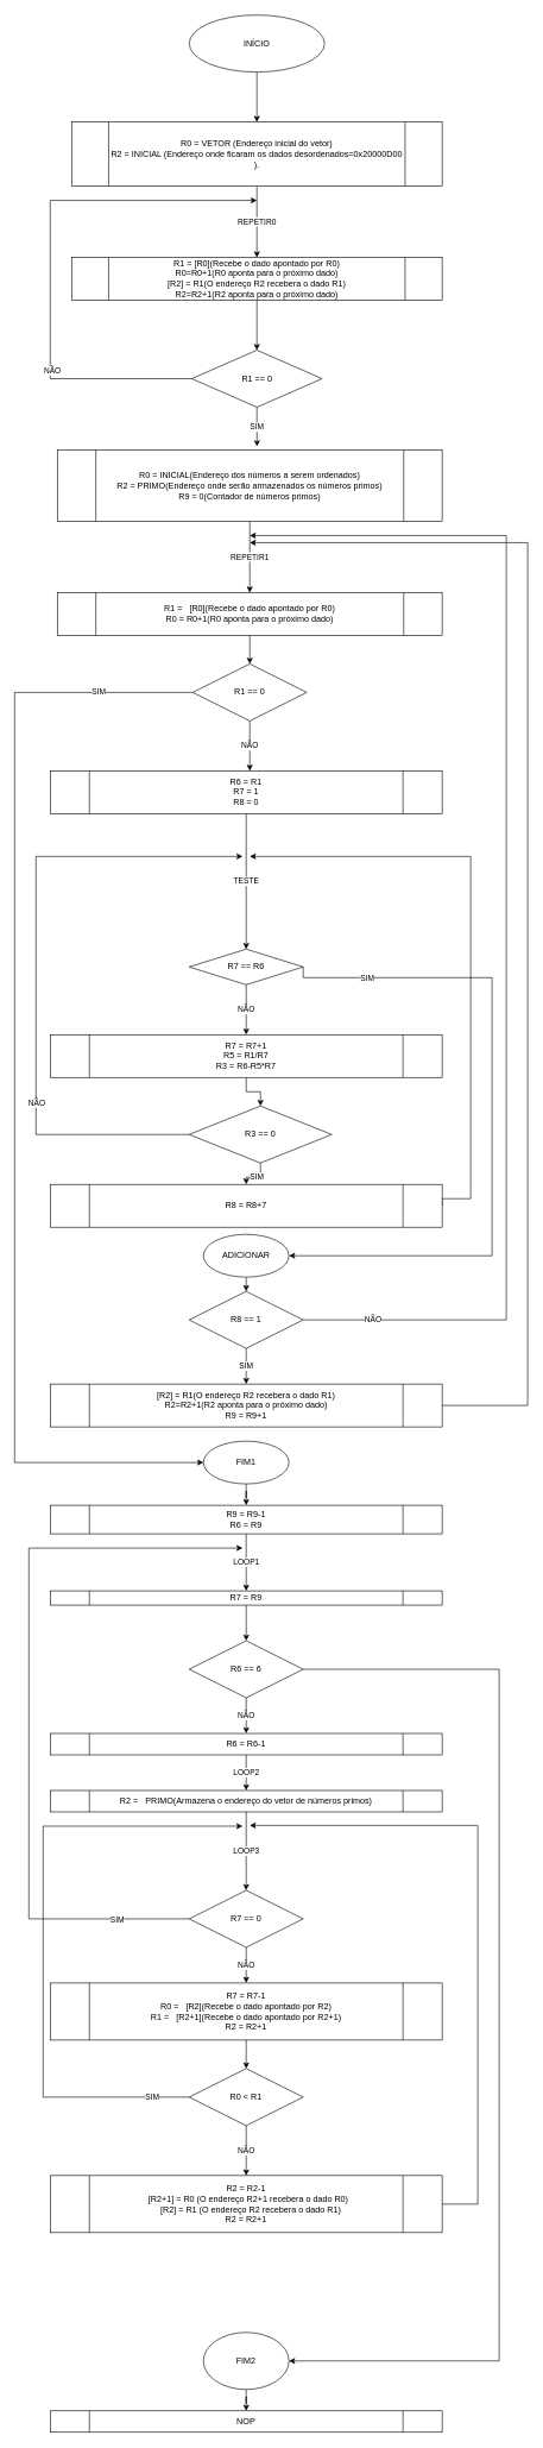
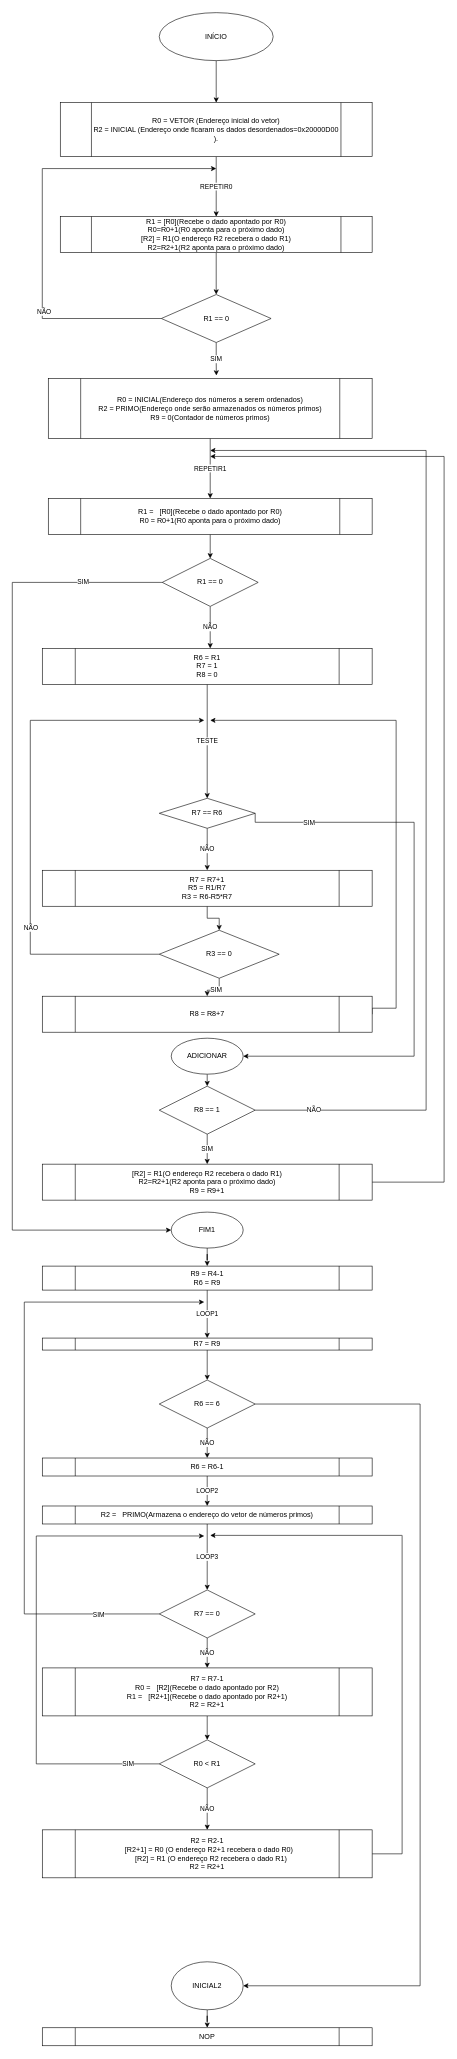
  <mxCell id="0" />
  <mxCell id="1" parent="0" />
  <mxCell id="2" value="" style="edgeStyle=orthogonalEdgeStyle;rounded=0;orthogonalLoop=1;jettySize=auto;html=1;" edge="1" parent="1" source="3" target="5"><mxGeometry relative="1" as="geometry" /></mxCell>
  <mxCell id="3" value="INÍCIO" style="ellipse;whiteSpace=wrap;html=1;" vertex="1" parent="1"><mxGeometry x="265" y="20" width="189.99" height="80" as="geometry" /></mxCell>
  <mxCell id="4" value="REPETIR0" style="edgeStyle=orthogonalEdgeStyle;rounded=0;orthogonalLoop=1;jettySize=auto;html=1;entryX=0.5;entryY=0;entryDx=0;entryDy=0;" edge="1" parent="1" source="5" target="7"><mxGeometry relative="1" as="geometry" /></mxCell>
  <mxCell id="5" value="R0 = VETOR (Endereço inicial do vetor)&lt;br&gt;R2 = INICIAL (Endereço onde ficaram os dados desordenados=0x20000D00&lt;br&gt;)." style="shape=process;whiteSpace=wrap;html=1;backgroundOutline=1;" vertex="1" parent="1"><mxGeometry x="100" y="170" width="520" height="90" as="geometry" /></mxCell>
  <mxCell id="6" style="edgeStyle=orthogonalEdgeStyle;rounded=0;orthogonalLoop=1;jettySize=auto;html=1;exitX=0.5;exitY=1;exitDx=0;exitDy=0;entryX=0.5;entryY=0;entryDx=0;entryDy=0;" edge="1" parent="1" source="7" target="11"><mxGeometry relative="1" as="geometry" /></mxCell>
  <mxCell id="7" value="R1 =&amp;nbsp;[R0](Recebe o dado apontado por R0)&lt;br&gt;R0=R0+1(R0 aponta para o próximo dado)&lt;br&gt;[R2] = R1(O endereço R2 recebera o dado R1)&lt;br&gt;R2=R2+1(R2 aponta para o próximo dado)" style="shape=process;whiteSpace=wrap;html=1;backgroundOutline=1;" vertex="1" parent="1"><mxGeometry x="100" y="360" width="520" height="60" as="geometry" /></mxCell>
  <mxCell id="8" style="edgeStyle=orthogonalEdgeStyle;rounded=0;orthogonalLoop=1;jettySize=auto;html=1;exitX=0;exitY=0.5;exitDx=0;exitDy=0;" edge="1" parent="1" source="11"><mxGeometry relative="1" as="geometry"><mxPoint x="360" y="280" as="targetPoint" /><Array as="points"><mxPoint x="70" y="530" /><mxPoint x="70" y="280" /><mxPoint x="360" y="280" /></Array></mxGeometry></mxCell>
  <mxCell id="9" value="NÃO" style="edgeLabel;html=1;align=center;verticalAlign=middle;resizable=0;points=[];" vertex="1" connectable="0" parent="8"><mxGeometry x="-0.43" y="-2" relative="1" as="geometry"><mxPoint as="offset" /></mxGeometry></mxCell>
  <mxCell id="10" value="SIM" style="edgeStyle=orthogonalEdgeStyle;rounded=0;orthogonalLoop=1;jettySize=auto;html=1;exitX=0.5;exitY=1;exitDx=0;exitDy=0;entryX=0.519;entryY=-0.05;entryDx=0;entryDy=0;entryPerimeter=0;" edge="1" parent="1" source="11" target="13"><mxGeometry relative="1" as="geometry" /></mxCell>
  <mxCell id="11" value="R1 == 0" style="rhombus;whiteSpace=wrap;html=1;" vertex="1" parent="1"><mxGeometry x="268.51" y="490" width="182.99" height="80" as="geometry" /></mxCell>
  <mxCell id="12" value="REPETIR1" style="edgeStyle=orthogonalEdgeStyle;rounded=0;orthogonalLoop=1;jettySize=auto;html=1;exitX=0.5;exitY=1;exitDx=0;exitDy=0;entryX=0.5;entryY=0;entryDx=0;entryDy=0;" edge="1" parent="1" source="13" target="15"><mxGeometry relative="1" as="geometry" /></mxCell>
  <mxCell id="13" value="R0 = INICIAL(Endereço dos números a serem ordenados)&lt;br&gt;R2 = PRIMO(Endereço onde serão armazenados os números primos)&lt;br&gt;R9 = 0(Contador de números primos)" style="shape=process;whiteSpace=wrap;html=1;backgroundOutline=1;" vertex="1" parent="1"><mxGeometry x="80" y="630" width="540" height="100" as="geometry" /></mxCell>
  <mxCell id="14" style="edgeStyle=orthogonalEdgeStyle;rounded=0;orthogonalLoop=1;jettySize=auto;html=1;exitX=0.5;exitY=1;exitDx=0;exitDy=0;entryX=0.5;entryY=0;entryDx=0;entryDy=0;" edge="1" parent="1" source="15" target="19"><mxGeometry relative="1" as="geometry" /></mxCell>
  <mxCell id="15" value="R1 =&amp;nbsp;&amp;nbsp;&amp;nbsp;[R0](Recebe o dado apontado por R0)&lt;br&gt;R0 = R0+1(R0 aponta para o próximo dado)" style="shape=process;whiteSpace=wrap;html=1;backgroundOutline=1;" vertex="1" parent="1"><mxGeometry x="80" y="830" width="540" height="60" as="geometry" /></mxCell>
  <mxCell id="16" value="NÃO" style="edgeStyle=orthogonalEdgeStyle;rounded=0;orthogonalLoop=1;jettySize=auto;html=1;exitX=0.5;exitY=1;exitDx=0;exitDy=0;" edge="1" parent="1" source="19"><mxGeometry relative="1" as="geometry"><mxPoint x="350" y="1080" as="targetPoint" /></mxGeometry></mxCell>
  <mxCell id="17" style="edgeStyle=orthogonalEdgeStyle;rounded=0;orthogonalLoop=1;jettySize=auto;html=1;exitX=0;exitY=0.5;exitDx=0;exitDy=0;entryX=0;entryY=0.5;entryDx=0;entryDy=0;" edge="1" parent="1" source="19" target="43"><mxGeometry relative="1" as="geometry"><mxPoint x="340" y="2050" as="targetPoint" /><Array as="points"><mxPoint x="20" y="970" /><mxPoint x="20" y="2050" /></Array></mxGeometry></mxCell>
  <mxCell id="18" value="SIM" style="edgeLabel;html=1;align=center;verticalAlign=middle;resizable=0;points=[];" vertex="1" connectable="0" parent="17"><mxGeometry x="-0.833" y="-1" relative="1" as="geometry"><mxPoint as="offset" /></mxGeometry></mxCell>
  <mxCell id="19" value="R1 == 0" style="rhombus;whiteSpace=wrap;html=1;" vertex="1" parent="1"><mxGeometry x="270" y="930" width="160" height="80" as="geometry" /></mxCell>
  <mxCell id="20" value="TESTE" style="edgeStyle=orthogonalEdgeStyle;rounded=0;orthogonalLoop=1;jettySize=auto;html=1;entryX=0.5;entryY=0;entryDx=0;entryDy=0;" edge="1" parent="1" source="21" target="25"><mxGeometry relative="1" as="geometry" /></mxCell>
  <mxCell id="21" value="R6 = R1&lt;br&gt;R7 = 1&lt;br&gt;R8 = 0" style="shape=process;whiteSpace=wrap;html=1;backgroundOutline=1;" vertex="1" parent="1"><mxGeometry x="70" y="1080" width="550" height="60" as="geometry" /></mxCell>
  <mxCell id="22" value="NÃO" style="edgeStyle=orthogonalEdgeStyle;rounded=0;orthogonalLoop=1;jettySize=auto;html=1;" edge="1" parent="1" source="25" target="27"><mxGeometry relative="1" as="geometry" /></mxCell>
  <mxCell id="23" style="edgeStyle=orthogonalEdgeStyle;rounded=0;orthogonalLoop=1;jettySize=auto;html=1;exitX=1;exitY=0.5;exitDx=0;exitDy=0;entryX=1;entryY=0.5;entryDx=0;entryDy=0;" edge="1" parent="1" source="25" target="41"><mxGeometry relative="1" as="geometry"><mxPoint x="480" y="1740" as="targetPoint" /><Array as="points"><mxPoint x="690" y="1370" /><mxPoint x="690" y="1760" /></Array></mxGeometry></mxCell>
  <mxCell id="24" value="SIM" style="edgeLabel;html=1;align=center;verticalAlign=middle;resizable=0;points=[];" vertex="1" connectable="0" parent="23"><mxGeometry x="-0.783" relative="1" as="geometry"><mxPoint as="offset" /></mxGeometry></mxCell>
  <mxCell id="25" value="R7 == R6" style="rhombus;whiteSpace=wrap;html=1;" vertex="1" parent="1"><mxGeometry x="265" y="1330" width="160" height="50" as="geometry" /></mxCell>
  <mxCell id="26" value="" style="edgeStyle=orthogonalEdgeStyle;rounded=0;orthogonalLoop=1;jettySize=auto;html=1;" edge="1" parent="1" source="27" target="31"><mxGeometry relative="1" as="geometry" /></mxCell>
  <mxCell id="27" value="R7 = R7+1&lt;br&gt;R5 = R1/R7&lt;br&gt;R3 = R6-R5*R7" style="shape=process;whiteSpace=wrap;html=1;backgroundOutline=1;" vertex="1" parent="1"><mxGeometry x="70" y="1450" width="550" height="60" as="geometry" /></mxCell>
  <mxCell id="28" style="edgeStyle=orthogonalEdgeStyle;rounded=0;orthogonalLoop=1;jettySize=auto;html=1;exitX=0;exitY=0.5;exitDx=0;exitDy=0;" edge="1" parent="1" source="31"><mxGeometry relative="1" as="geometry"><mxPoint x="340" y="1200" as="targetPoint" /><Array as="points"><mxPoint x="50" y="1590" /></Array></mxGeometry></mxCell>
  <mxCell id="29" value="NÃO" style="edgeLabel;html=1;align=center;verticalAlign=middle;resizable=0;points=[];" vertex="1" connectable="0" parent="28"><mxGeometry x="-0.419" relative="1" as="geometry"><mxPoint as="offset" /></mxGeometry></mxCell>
  <mxCell id="30" value="SIM" style="edgeStyle=orthogonalEdgeStyle;rounded=0;orthogonalLoop=1;jettySize=auto;html=1;" edge="1" parent="1" source="31" target="33"><mxGeometry relative="1" as="geometry" /></mxCell>
  <mxCell id="31" value="R3 == 0" style="rhombus;whiteSpace=wrap;html=1;" vertex="1" parent="1"><mxGeometry x="265" y="1550" width="200" height="80" as="geometry" /></mxCell>
  <mxCell id="32" style="edgeStyle=orthogonalEdgeStyle;rounded=0;orthogonalLoop=1;jettySize=auto;html=1;exitX=1;exitY=0.5;exitDx=0;exitDy=0;" edge="1" parent="1" source="33"><mxGeometry relative="1" as="geometry"><mxPoint x="350" y="1200" as="targetPoint" /><Array as="points"><mxPoint x="660" y="1680" /><mxPoint x="660" y="1200" /></Array></mxGeometry></mxCell>
  <mxCell id="33" value="R8 = R8+7" style="shape=process;whiteSpace=wrap;html=1;backgroundOutline=1;" vertex="1" parent="1"><mxGeometry x="70" y="1660" width="550" height="60" as="geometry" /></mxCell>
  <mxCell id="34" style="edgeStyle=orthogonalEdgeStyle;rounded=0;orthogonalLoop=1;jettySize=auto;html=1;exitX=1;exitY=0.5;exitDx=0;exitDy=0;" edge="1" parent="1" source="37"><mxGeometry relative="1" as="geometry"><mxPoint x="350" y="750" as="targetPoint" /><Array as="points"><mxPoint x="710" y="1850" /><mxPoint x="710" y="750" /></Array></mxGeometry></mxCell>
  <mxCell id="35" value="NÃO" style="edgeLabel;html=1;align=center;verticalAlign=middle;resizable=0;points=[];" vertex="1" connectable="0" parent="34"><mxGeometry x="-0.889" y="2" relative="1" as="geometry"><mxPoint as="offset" /></mxGeometry></mxCell>
  <mxCell id="36" value="SIM" style="edgeStyle=orthogonalEdgeStyle;rounded=0;orthogonalLoop=1;jettySize=auto;html=1;" edge="1" parent="1" source="37" target="39"><mxGeometry relative="1" as="geometry" /></mxCell>
  <mxCell id="37" value="R8 == 1" style="rhombus;whiteSpace=wrap;html=1;" vertex="1" parent="1"><mxGeometry x="265" y="1810" width="160" height="80" as="geometry" /></mxCell>
  <mxCell id="38" style="edgeStyle=orthogonalEdgeStyle;rounded=0;orthogonalLoop=1;jettySize=auto;html=1;exitX=1;exitY=0.5;exitDx=0;exitDy=0;" edge="1" parent="1" source="39"><mxGeometry relative="1" as="geometry"><mxPoint x="350" y="760" as="targetPoint" /><Array as="points"><mxPoint x="740" y="1970" /><mxPoint x="740" y="760" /></Array></mxGeometry></mxCell>
  <mxCell id="39" value="[R2] = R1(O endereço R2 recebera o dado R1)&lt;br&gt;R2=R2+1(R2 aponta para o próximo dado)&lt;br&gt;R9 = R9+1" style="shape=process;whiteSpace=wrap;html=1;backgroundOutline=1;" vertex="1" parent="1"><mxGeometry x="70" y="1940" width="550" height="60" as="geometry" /></mxCell>
  <mxCell id="40" style="edgeStyle=orthogonalEdgeStyle;rounded=0;orthogonalLoop=1;jettySize=auto;html=1;exitX=0.5;exitY=1;exitDx=0;exitDy=0;entryX=0.5;entryY=0;entryDx=0;entryDy=0;" edge="1" parent="1" source="41" target="37"><mxGeometry relative="1" as="geometry" /></mxCell>
  <mxCell id="41" value="ADICIONAR" style="ellipse;whiteSpace=wrap;html=1;" vertex="1" parent="1"><mxGeometry x="285" y="1730" width="120" height="60" as="geometry" /></mxCell>
  <mxCell id="42" value="" style="edgeStyle=orthogonalEdgeStyle;rounded=0;orthogonalLoop=1;jettySize=auto;html=1;" edge="1" parent="1" source="43" target="45"><mxGeometry relative="1" as="geometry" /></mxCell>
  <mxCell id="43" value="FIM1" style="ellipse;whiteSpace=wrap;html=1;" vertex="1" parent="1"><mxGeometry x="285" y="2020" width="120" height="60" as="geometry" /></mxCell>
  <mxCell id="44" value="LOOP1" style="edgeStyle=orthogonalEdgeStyle;rounded=0;orthogonalLoop=1;jettySize=auto;html=1;exitX=0.5;exitY=1;exitDx=0;exitDy=0;entryX=0.5;entryY=0;entryDx=0;entryDy=0;" edge="1" parent="1" source="45" target="47"><mxGeometry relative="1" as="geometry" /></mxCell>
- <mxCell id="45" value="R9 = R9-1&lt;br&gt;R6 = R9" style="shape=process;whiteSpace=wrap;html=1;backgroundOutline=1;" vertex="1" parent="1"><mxGeometry x="70" y="2110" width="550" height="40" as="geometry" /></mxCell>
+ <mxCell id="45" value="R9 = R4-1&lt;br&gt;R6 = R9" style="shape=process;whiteSpace=wrap;html=1;backgroundOutline=1;" vertex="1" parent="1"><mxGeometry x="70" y="2110" width="550" height="40" as="geometry" /></mxCell>
  <mxCell id="46" value="" style="edgeStyle=orthogonalEdgeStyle;rounded=0;orthogonalLoop=1;jettySize=auto;html=1;" edge="1" parent="1" source="47" target="50"><mxGeometry relative="1" as="geometry" /></mxCell>
  <mxCell id="47" value="R7 = R9" style="shape=process;whiteSpace=wrap;html=1;backgroundOutline=1;" vertex="1" parent="1"><mxGeometry x="70" y="2230" width="550" height="20" as="geometry" /></mxCell>
  <mxCell id="48" value="NÃO" style="edgeStyle=orthogonalEdgeStyle;rounded=0;orthogonalLoop=1;jettySize=auto;html=1;" edge="1" parent="1" source="50" target="52"><mxGeometry relative="1" as="geometry" /></mxCell>
  <mxCell id="49" style="edgeStyle=orthogonalEdgeStyle;rounded=0;orthogonalLoop=1;jettySize=auto;html=1;exitX=1;exitY=0.5;exitDx=0;exitDy=0;entryX=1;entryY=0.5;entryDx=0;entryDy=0;" edge="1" parent="1" source="50" target="68"><mxGeometry relative="1" as="geometry"><mxPoint x="700" y="3320" as="targetPoint" /><Array as="points"><mxPoint x="700" y="2340" /><mxPoint x="700" y="3310" /></Array></mxGeometry></mxCell>
  <mxCell id="50" value="R6 == 6" style="rhombus;whiteSpace=wrap;html=1;" vertex="1" parent="1"><mxGeometry x="265" y="2300" width="160" height="80" as="geometry" /></mxCell>
  <mxCell id="51" value="LOOP2" style="edgeStyle=orthogonalEdgeStyle;rounded=0;orthogonalLoop=1;jettySize=auto;html=1;entryX=0.5;entryY=0;entryDx=0;entryDy=0;" edge="1" parent="1" source="52" target="54"><mxGeometry relative="1" as="geometry"><mxPoint x="345" y="2510" as="targetPoint" /></mxGeometry></mxCell>
  <mxCell id="52" value="R6 = R6-1" style="shape=process;whiteSpace=wrap;html=1;backgroundOutline=1;" vertex="1" parent="1"><mxGeometry x="70" y="2430" width="550" height="30" as="geometry" /></mxCell>
  <mxCell id="53" value="LOOP3" style="edgeStyle=orthogonalEdgeStyle;rounded=0;orthogonalLoop=1;jettySize=auto;html=1;" edge="1" parent="1" source="54" target="58"><mxGeometry relative="1" as="geometry" /></mxCell>
  <mxCell id="54" value="R2 =&amp;nbsp; &amp;nbsp;PRIMO(Armazena o endereço do vetor de números primos)&lt;br&gt;" style="shape=process;whiteSpace=wrap;html=1;backgroundOutline=1;" vertex="1" parent="1"><mxGeometry x="70" y="2510" width="550" height="30" as="geometry" /></mxCell>
  <mxCell id="55" style="edgeStyle=orthogonalEdgeStyle;rounded=0;orthogonalLoop=1;jettySize=auto;html=1;exitX=0;exitY=0.5;exitDx=0;exitDy=0;" edge="1" parent="1" source="58"><mxGeometry relative="1" as="geometry"><mxPoint x="340" y="2170" as="targetPoint" /><Array as="points"><mxPoint x="40" y="2690" /><mxPoint x="40" y="2170" /></Array></mxGeometry></mxCell>
  <mxCell id="56" value="SIM" style="edgeLabel;html=1;align=center;verticalAlign=middle;resizable=0;points=[];" vertex="1" connectable="0" parent="55"><mxGeometry x="-0.805" relative="1" as="geometry"><mxPoint as="offset" /></mxGeometry></mxCell>
  <mxCell id="57" value="NÃO" style="edgeStyle=orthogonalEdgeStyle;rounded=0;orthogonalLoop=1;jettySize=auto;html=1;" edge="1" parent="1" source="58" target="60"><mxGeometry relative="1" as="geometry" /></mxCell>
  <mxCell id="58" value="R7 == 0" style="rhombus;whiteSpace=wrap;html=1;" vertex="1" parent="1"><mxGeometry x="265" y="2650" width="160" height="80" as="geometry" /></mxCell>
  <mxCell id="59" value="" style="edgeStyle=orthogonalEdgeStyle;rounded=0;orthogonalLoop=1;jettySize=auto;html=1;" edge="1" parent="1" source="60" target="64"><mxGeometry relative="1" as="geometry" /></mxCell>
  <mxCell id="60" value="R7 = R7-1&lt;br&gt;R0 =&amp;nbsp;&amp;nbsp;&amp;nbsp;[R2](Recebe o dado apontado por R2)&lt;br&gt;R1 =&amp;nbsp;&amp;nbsp;&amp;nbsp;[R2+1](Recebe o dado apontado por R2+1)&lt;br&gt;R2 = R2+1" style="shape=process;whiteSpace=wrap;html=1;backgroundOutline=1;" vertex="1" parent="1"><mxGeometry x="70" y="2780" width="550" height="80" as="geometry" /></mxCell>
  <mxCell id="61" style="edgeStyle=orthogonalEdgeStyle;rounded=0;orthogonalLoop=1;jettySize=auto;html=1;exitX=0;exitY=0.5;exitDx=0;exitDy=0;" edge="1" parent="1" source="64"><mxGeometry relative="1" as="geometry"><mxPoint x="340" y="2560" as="targetPoint" /><Array as="points"><mxPoint x="60" y="2940" /><mxPoint x="60" y="2560" /></Array></mxGeometry></mxCell>
  <mxCell id="62" value="SIM" style="edgeLabel;html=1;align=center;verticalAlign=middle;resizable=0;points=[];" vertex="1" connectable="0" parent="61"><mxGeometry x="-0.877" y="-1" relative="1" as="geometry"><mxPoint as="offset" /></mxGeometry></mxCell>
  <mxCell id="63" value="NÃO" style="edgeStyle=orthogonalEdgeStyle;rounded=0;orthogonalLoop=1;jettySize=auto;html=1;" edge="1" parent="1" source="64" target="66"><mxGeometry relative="1" as="geometry" /></mxCell>
  <mxCell id="64" value="R0 &amp;lt; R1" style="rhombus;whiteSpace=wrap;html=1;" vertex="1" parent="1"><mxGeometry x="265" y="2900" width="160" height="80" as="geometry" /></mxCell>
  <mxCell id="65" style="edgeStyle=orthogonalEdgeStyle;rounded=0;orthogonalLoop=1;jettySize=auto;html=1;exitX=1;exitY=0.5;exitDx=0;exitDy=0;" edge="1" parent="1" source="66"><mxGeometry relative="1" as="geometry"><mxPoint x="350" y="2559" as="targetPoint" /><Array as="points"><mxPoint x="670" y="3090" /><mxPoint x="670" y="2559" /><mxPoint x="669" y="2559" /></Array></mxGeometry></mxCell>
  <mxCell id="66" value="R2 = R2-1&lt;br&gt;&amp;nbsp; [R2+1] = R0 (O endereço R2+1 recebera o dado R0)&lt;br&gt;&amp;nbsp; &amp;nbsp; [R2] = R1 (O endereço R2 recebera o dado R1)&lt;br&gt;R2 = R2+1" style="shape=process;whiteSpace=wrap;html=1;backgroundOutline=1;" vertex="1" parent="1"><mxGeometry x="70" y="3050" width="550" height="80" as="geometry" /></mxCell>
  <mxCell id="67" value="" style="edgeStyle=orthogonalEdgeStyle;rounded=0;orthogonalLoop=1;jettySize=auto;html=1;" edge="1" parent="1" source="68" target="69"><mxGeometry relative="1" as="geometry" /></mxCell>
- <mxCell id="68" value="FIM2" style="ellipse;whiteSpace=wrap;html=1;" vertex="1" parent="1"><mxGeometry x="285" y="3270" width="120" height="80" as="geometry" /></mxCell>
+ <mxCell id="68" value="INICIAL2" style="ellipse;whiteSpace=wrap;html=1;" vertex="1" parent="1"><mxGeometry x="285" y="3270" width="120" height="80" as="geometry" /></mxCell>
  <mxCell id="69" value="NOP" style="shape=process;whiteSpace=wrap;html=1;backgroundOutline=1;" vertex="1" parent="1"><mxGeometry x="70" y="3380" width="550" height="30" as="geometry" /></mxCell>
